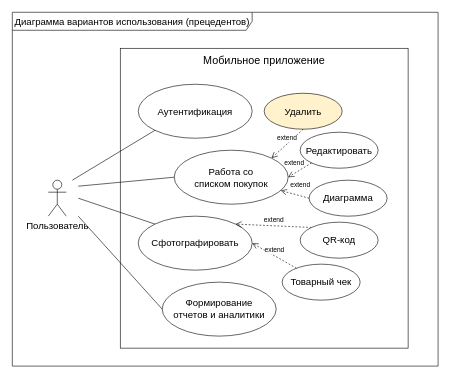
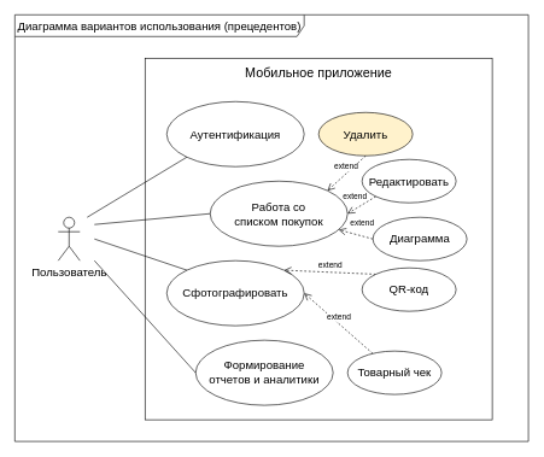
  <mxCell id="0" />
  <mxCell id="1" parent="0" />
  <mxCell id="2" value="&lt;font style=&quot;font-size: 16px&quot;&gt;Диаграмма вариантов использования (прецедентов)&lt;/font&gt;" style="shape=umlFrame;whiteSpace=wrap;html=1;width=400;height=30;" parent="1" vertex="1"><mxGeometry x="20" y="20" width="710" height="590" as="geometry" /></mxCell>
  <mxCell id="3" value="" style="rounded=0;whiteSpace=wrap;html=1;" parent="1" vertex="1"><mxGeometry x="200" y="80" width="480" height="500" as="geometry" /></mxCell>
  <mxCell id="4" value="&lt;font style=&quot;font-size: 18px&quot;&gt;Мобильное приложение&lt;/font&gt;" style="text;html=1;strokeColor=none;fillColor=none;align=center;verticalAlign=middle;whiteSpace=wrap;rounded=0;" parent="1" vertex="1"><mxGeometry x="295" y="90" width="290" height="20" as="geometry" /></mxCell>
  <mxCell id="5" value="Пользователь" style="shape=umlActor;verticalLabelPosition=bottom;verticalAlign=top;html=1;outlineConnect=0;fontSize=16;" parent="1" vertex="1"><mxGeometry x="80" y="300" width="30" height="60" as="geometry" /></mxCell>
  <mxCell id="6" value="&lt;span style=&quot;font-size: 16px&quot;&gt;Аутентификация&lt;/span&gt;" style="ellipse;whiteSpace=wrap;html=1;" parent="1" vertex="1"><mxGeometry x="230" y="140" width="190" height="90" as="geometry" /></mxCell>
  <mxCell id="7" value="" style="endArrow=none;html=1;fontSize=16;entryX=0;entryY=1;entryDx=0;entryDy=0;" parent="1" target="6" edge="1"><mxGeometry width="50" height="50" relative="1" as="geometry"><mxPoint x="120" y="300" as="sourcePoint" /><mxPoint x="600" y="210" as="targetPoint" /></mxGeometry></mxCell>
  <mxCell id="8" value="&lt;span style=&quot;font-size: 16px&quot;&gt;Работа со&lt;br&gt;списком покупок&lt;/span&gt;" style="ellipse;whiteSpace=wrap;html=1;" parent="1" vertex="1"><mxGeometry x="290" y="250" width="190" height="90" as="geometry" /></mxCell>
  <mxCell id="9" value="" style="endArrow=none;html=1;fontSize=16;entryX=0;entryY=0.5;entryDx=0;entryDy=0;" parent="1" target="8" edge="1"><mxGeometry width="50" height="50" relative="1" as="geometry"><mxPoint x="130" y="310" as="sourcePoint" /><mxPoint x="610" y="220" as="targetPoint" /></mxGeometry></mxCell>
  <mxCell id="10" value="&lt;span style=&quot;font-size: 16px&quot;&gt;Редактировать&lt;/span&gt;" style="ellipse;whiteSpace=wrap;html=1;" parent="1" vertex="1"><mxGeometry x="500" y="220" width="130" height="60" as="geometry" /></mxCell>
  <mxCell id="11" value="&lt;span style=&quot;font-size: 16px&quot;&gt;Удалить&lt;/span&gt;" style="ellipse;whiteSpace=wrap;html=1;fillColor=#fff2cc;" parent="1" vertex="1"><mxGeometry x="440" y="155" width="130" height="60" as="geometry" /></mxCell>
  <mxCell id="12" value="&lt;span style=&quot;font-size: 16px&quot;&gt;Диаграмма&lt;/span&gt;" style="ellipse;whiteSpace=wrap;html=1;" parent="1" vertex="1"><mxGeometry x="515" y="300" width="130" height="60" as="geometry" /></mxCell>
  <mxCell id="13" value="extend" style="html=1;verticalAlign=bottom;endArrow=open;dashed=1;endSize=8;exitX=0;exitY=0.5;exitDx=0;exitDy=0;" parent="1" source="12" target="8" edge="1"><mxGeometry x="-0.267" y="-9" relative="1" as="geometry"><mxPoint x="513" y="348" as="sourcePoint" /><mxPoint x="760" y="490" as="targetPoint" /><mxPoint as="offset" /></mxGeometry></mxCell>
  <mxCell id="14" value="extend" style="html=1;verticalAlign=bottom;endArrow=open;dashed=1;endSize=8;entryX=1;entryY=0.5;entryDx=0;entryDy=0;exitX=0;exitY=1;exitDx=0;exitDy=0;" parent="1" source="10" target="8" edge="1"><mxGeometry x="0.281" y="-8" relative="1" as="geometry"><mxPoint x="840" y="530" as="sourcePoint" /><mxPoint x="760" y="530" as="targetPoint" /><mxPoint y="1" as="offset" /></mxGeometry></mxCell>
  <mxCell id="15" value="extend" style="html=1;verticalAlign=bottom;endArrow=open;dashed=1;endSize=8;entryX=1;entryY=0;entryDx=0;entryDy=0;exitX=0.5;exitY=1;exitDx=0;exitDy=0;" parent="1" source="11" target="8" edge="1"><mxGeometry relative="1" as="geometry"><mxPoint x="490" y="219.6" as="sourcePoint" /><mxPoint x="410" y="219.6" as="targetPoint" /><mxPoint as="offset" /></mxGeometry></mxCell>
  <mxCell id="16" value="&lt;span style=&quot;font-size: 16px&quot;&gt;Сфотографировать&lt;/span&gt;" style="ellipse;whiteSpace=wrap;html=1;" parent="1" vertex="1"><mxGeometry x="230" y="360" width="190" height="90" as="geometry" /></mxCell>
  <mxCell id="17" value="" style="endArrow=none;html=1;fontSize=16;entryX=0;entryY=0;entryDx=0;entryDy=0;" parent="1" target="16" edge="1"><mxGeometry width="50" height="50" relative="1" as="geometry"><mxPoint x="130" y="330" as="sourcePoint" /><mxPoint x="600" y="430" as="targetPoint" /></mxGeometry></mxCell>
  <mxCell id="18" value="extend" style="html=1;verticalAlign=bottom;endArrow=open;dashed=1;endSize=8;entryX=1;entryY=0.5;entryDx=0;entryDy=0;" parent="1" source="19" target="16" edge="1"><mxGeometry relative="1" as="geometry"><mxPoint x="760" y="440" as="sourcePoint" /><mxPoint x="720.002" y="513.15" as="targetPoint" /><mxPoint as="offset" /></mxGeometry></mxCell>
- <mxCell id="19" value="&lt;span style=&quot;font-size: 16px&quot;&gt;Товарный чек&lt;/span&gt;" style="ellipse;whiteSpace=wrap;html=1;" parent="1" vertex="1"><mxGeometry x="470" y="440" width="130" height="60" as="geometry" /></mxCell>
+ <mxCell id="19" value="&lt;span style=&quot;font-size: 16px&quot;&gt;Товарный чек&lt;/span&gt;" style="ellipse;whiteSpace=wrap;html=1;" parent="1" vertex="1"><mxGeometry x="480" y="485" width="130" height="60" as="geometry" /></mxCell>
  <mxCell id="20" value="extend" style="html=1;verticalAlign=bottom;endArrow=open;dashed=1;endSize=8;exitX=0;exitY=0;exitDx=0;exitDy=0;entryX=1;entryY=0;entryDx=0;entryDy=0;" parent="1" source="21" target="16" edge="1"><mxGeometry relative="1" as="geometry"><mxPoint x="518.801" y="496.103" as="sourcePoint" /><mxPoint x="490" y="410" as="targetPoint" /><mxPoint as="offset" /></mxGeometry></mxCell>
  <mxCell id="21" value="&lt;span style=&quot;font-size: 16px&quot;&gt;QR-код&lt;/span&gt;" style="ellipse;whiteSpace=wrap;html=1;" parent="1" vertex="1"><mxGeometry x="500" y="370" width="130" height="60" as="geometry" /></mxCell>
  <mxCell id="22" value="&lt;span style=&quot;font-size: 16px&quot;&gt;Формирование&lt;br&gt;отчетов и аналитики&lt;/span&gt;" style="ellipse;whiteSpace=wrap;html=1;" parent="1" vertex="1"><mxGeometry x="270" y="470" width="190" height="90" as="geometry" /></mxCell>
  <mxCell id="23" value="" style="endArrow=none;html=1;fontSize=16;entryX=0;entryY=0.5;entryDx=0;entryDy=0;" parent="1" target="22" edge="1"><mxGeometry width="50" height="50" relative="1" as="geometry"><mxPoint x="130" y="360" as="sourcePoint" /><mxPoint x="680" y="505" as="targetPoint" /></mxGeometry></mxCell>
